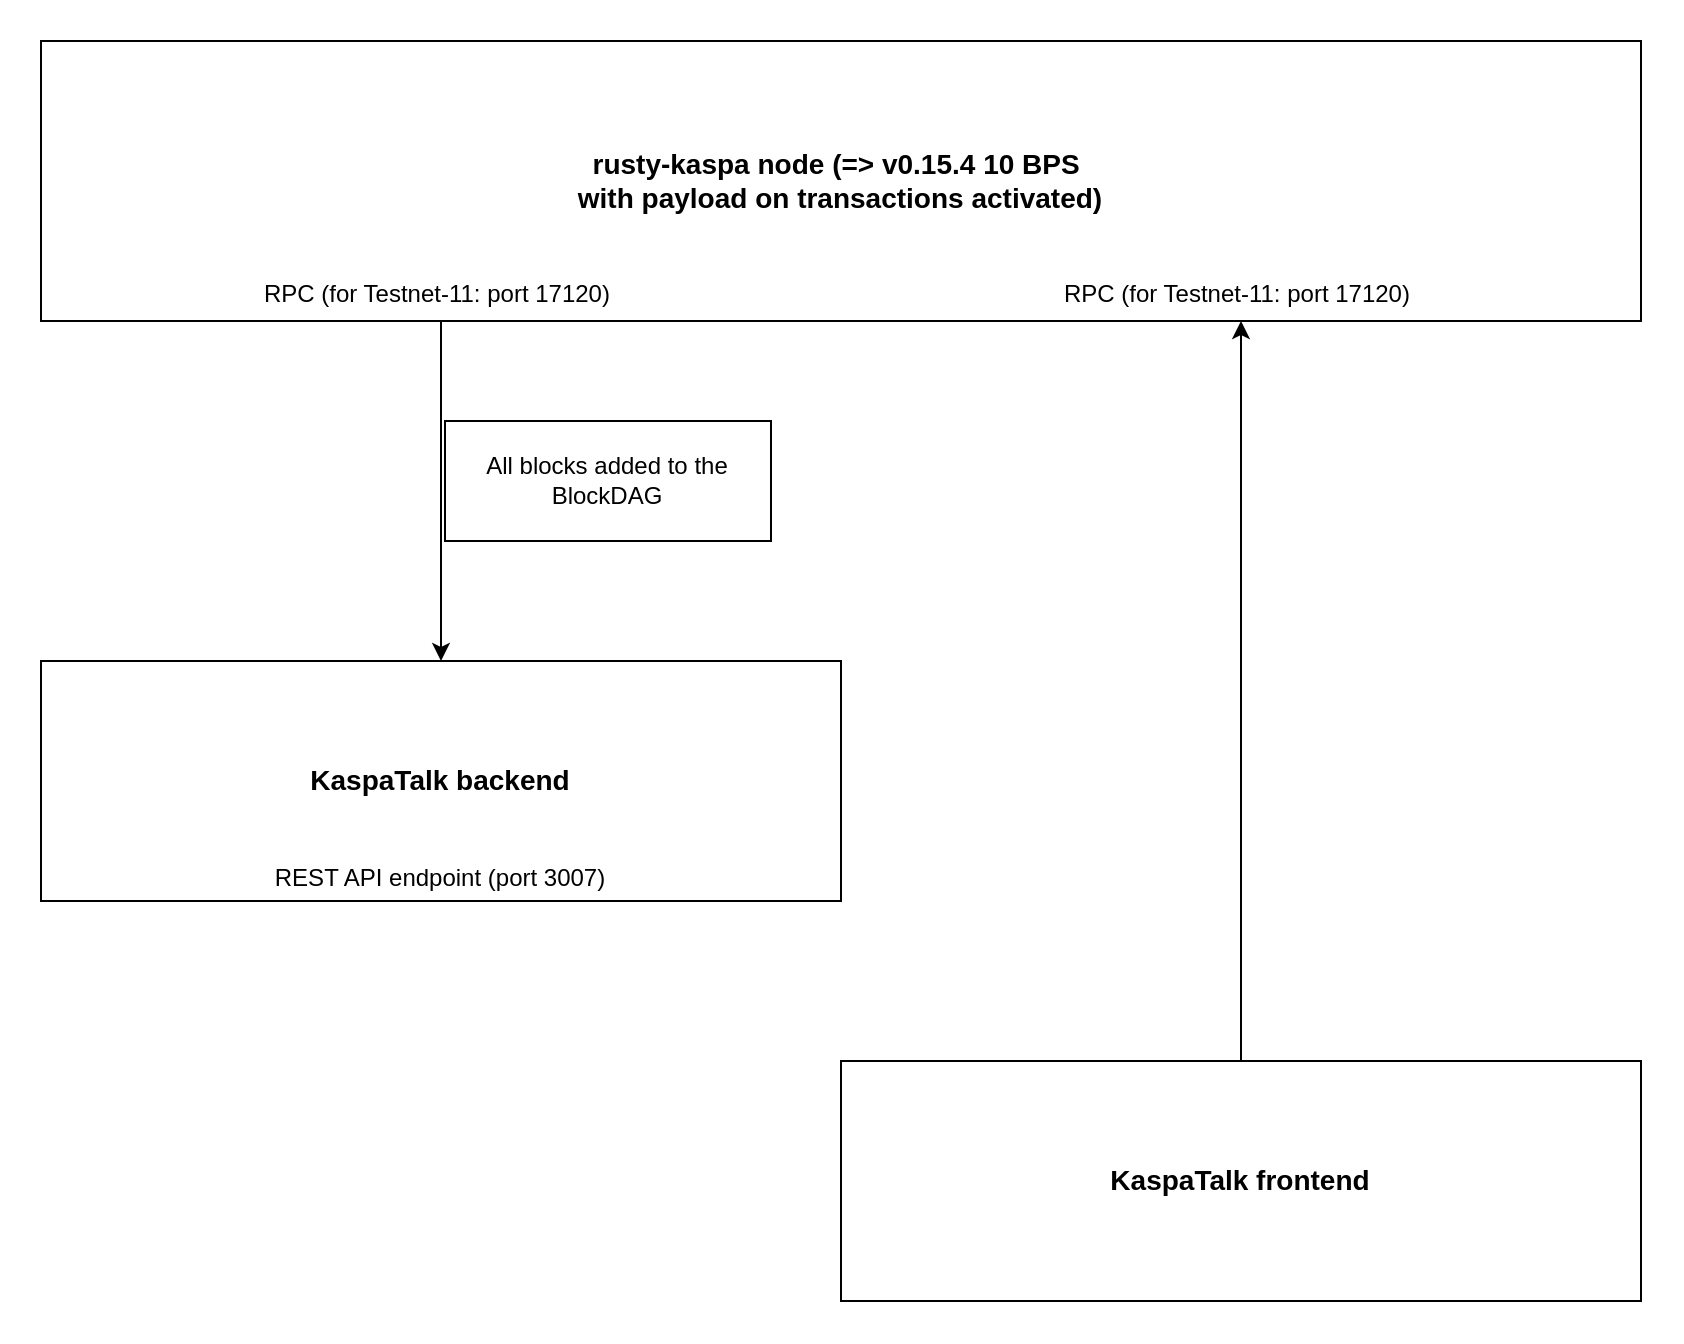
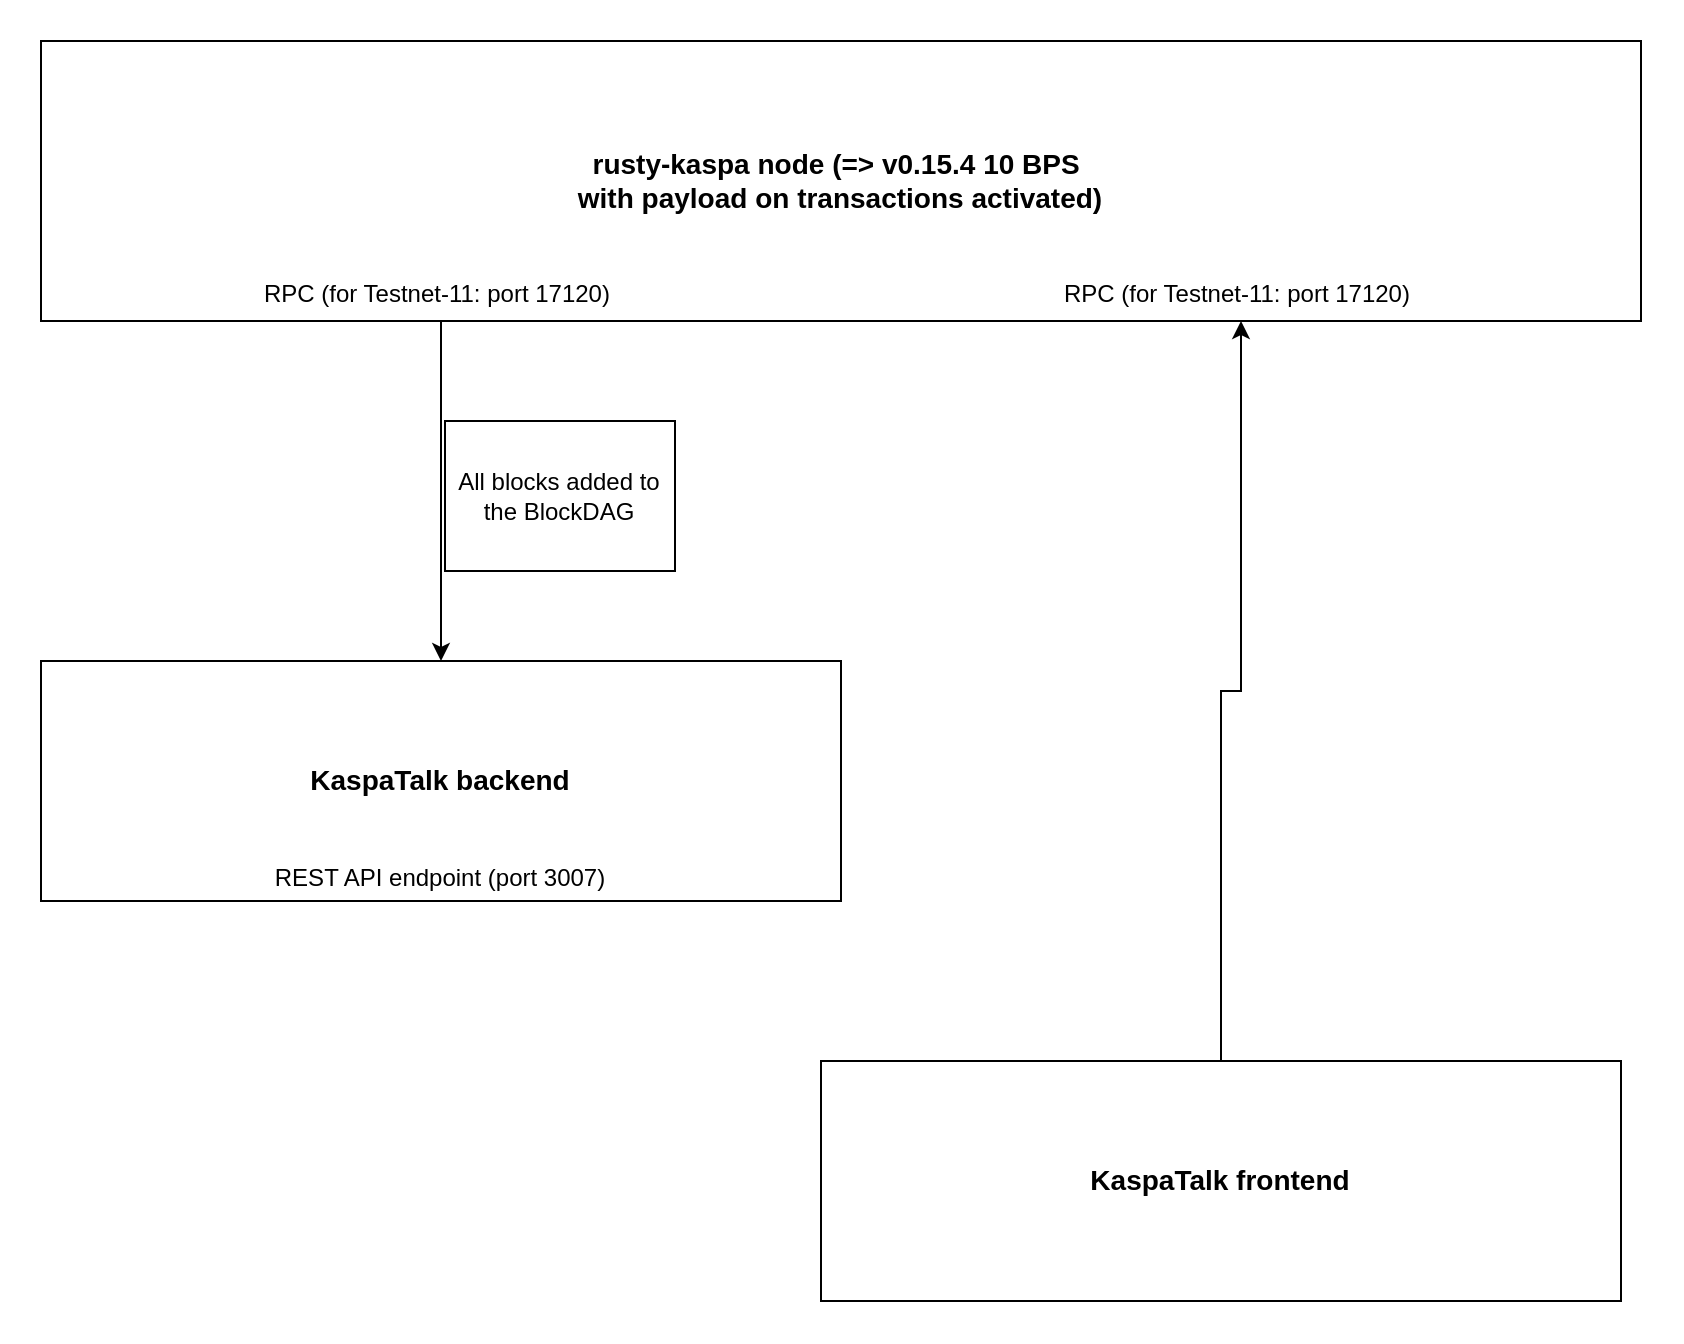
  <mxCell id="0" />
  <mxCell id="1" parent="0" />
  <mxCell id="2" value="rusty-kaspa node (=&amp;gt; v0.15.4 10 BPS&amp;nbsp;&lt;div&gt;with payload on transactions activated)&lt;/div&gt;" style="whiteSpace=wrap;html=1;fontSize=14;fontStyle=1" parent="1" vertex="1"><mxGeometry x="20" y="20" width="800" height="140" as="geometry" /></mxCell>
  <mxCell id="3" style="edgeStyle=orthogonalEdgeStyle;rounded=0;orthogonalLoop=1;jettySize=auto;html=1;exitX=0.25;exitY=1;exitDx=0;exitDy=0;entryX=0.5;entryY=0;entryDx=0;entryDy=0;" edge="1" parent="1" source="2" target="4"><mxGeometry relative="1" as="geometry" /></mxCell>
  <mxCell id="4" value="KaspaTalk backend" style="whiteSpace=wrap;html=1;fontSize=14;fontStyle=1" vertex="1" parent="1"><mxGeometry x="20" y="330" width="400" height="120" as="geometry" /></mxCell>
- <mxCell id="5" value="KaspaTalk frontend" style="whiteSpace=wrap;html=1;fontSize=14;fontStyle=1" vertex="1" parent="1"><mxGeometry x="420" y="530" width="400" height="120" as="geometry" /></mxCell>
+ <mxCell id="5" value="KaspaTalk frontend" style="whiteSpace=wrap;html=1;fontSize=14;fontStyle=1" vertex="1" parent="1"><mxGeometry x="410" y="530" width="400" height="120" as="geometry" /></mxCell>
  <mxCell id="6" style="edgeStyle=orthogonalEdgeStyle;rounded=0;orthogonalLoop=1;jettySize=auto;html=1;exitX=0.5;exitY=0;exitDx=0;exitDy=0;entryX=0.75;entryY=1;entryDx=0;entryDy=0;" edge="1" parent="1" source="5" target="2"><mxGeometry relative="1" as="geometry"><mxPoint x="619.5" y="450" as="sourcePoint" /><mxPoint x="619.5" y="330" as="targetPoint" /></mxGeometry></mxCell>
  <mxCell id="7" value="&lt;h1 style=&quot;margin-top: 0px;&quot;&gt;&lt;span style=&quot;background-color: transparent; color: light-dark(rgb(0, 0, 0), rgb(255, 255, 255)); font-size: 12px; font-weight: normal;&quot;&gt;RPC (for Testnet-11: port 17120)&lt;/span&gt;&lt;/h1&gt;" style="text;html=1;whiteSpace=wrap;overflow=hidden;rounded=0;verticalAlign=middle;" vertex="1" parent="1"><mxGeometry x="130" y="126" width="180" height="30" as="geometry" /></mxCell>
  <mxCell id="8" value="&lt;h1 style=&quot;margin-top: 0px;&quot;&gt;&lt;span style=&quot;background-color: transparent; color: light-dark(rgb(0, 0, 0), rgb(255, 255, 255)); font-size: 12px; font-weight: normal;&quot;&gt;RPC (for Testnet-11: port 17120)&lt;/span&gt;&lt;/h1&gt;" style="text;html=1;whiteSpace=wrap;overflow=hidden;rounded=0;verticalAlign=middle;" vertex="1" parent="1"><mxGeometry x="530" y="126" width="180" height="30" as="geometry" /></mxCell>
  <mxCell id="9" value="&lt;h1 style=&quot;margin-top: 0px;&quot;&gt;&lt;span style=&quot;background-color: transparent; color: light-dark(rgb(0, 0, 0), rgb(255, 255, 255)); font-size: 12px; font-weight: normal;&quot;&gt;REST API endpoint (port 3007)&lt;/span&gt;&lt;/h1&gt;" style="text;html=1;whiteSpace=wrap;overflow=hidden;rounded=0;verticalAlign=middle;align=center;" vertex="1" parent="1"><mxGeometry x="130" y="418" width="180" height="30" as="geometry" /></mxCell>
- <mxCell id="10" value="All blocks added to the BlockDAG" style="rounded=0;whiteSpace=wrap;html=1;labelBackgroundColor=none;fontColor=default;" vertex="1" parent="1"><mxGeometry x="222" y="210" width="163" height="60" as="geometry" /></mxCell>
+ <mxCell id="10" value="All blocks added to the BlockDAG" style="rounded=0;whiteSpace=wrap;html=1;labelBackgroundColor=none;fontColor=default;" vertex="1" parent="1"><mxGeometry x="222" y="210" width="115" height="75" as="geometry" /></mxCell>
